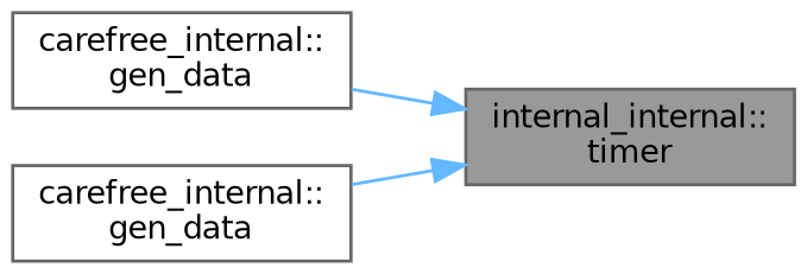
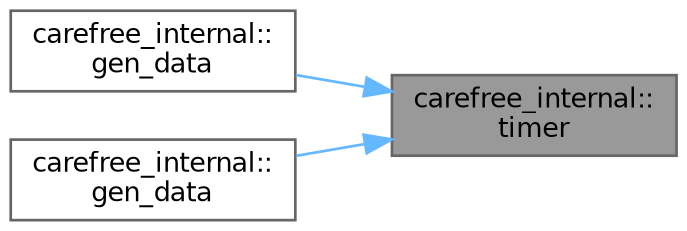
  digraph {
    rankdir=RL
    node [color=grey40 fillcolor=white fontname=Helvetica fontsize=10 shape=box style=filled]
    edge [color=steelblue1 dir=back fontname=Helvetica fontsize=10 labelfontname=Helvetica labelfontsize=10 style=solid]
-   n1 [color=gray40 fillcolor=grey60 fontcolor=black height=0.2 label="internal_internal::\ltimer" width=0.4]
+   n1 [color=gray40 fillcolor=grey60 fontcolor=black height=0.2 label="carefree_internal::\ltimer" width=0.4]
    n2 [height=0.2 label="carefree_internal::\lgen_data" width=0.4]
    n3 [height=0.2 label="carefree_internal::\lgen_data" width=0.4]
    n1 -> n2
    n1 -> n3
  }
